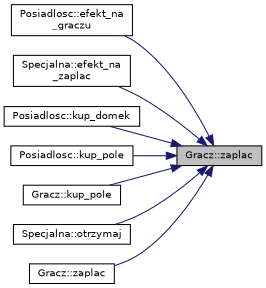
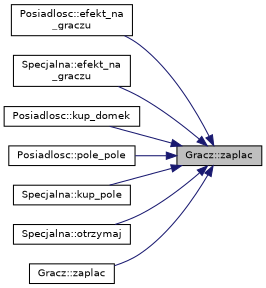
  digraph {
    rankdir=RL
    node [color=black fillcolor=white fontname=Helvetica fontsize=10 shape=record style=filled]
    edge [color=midnightblue dir=back fontname=Helvetica fontsize=10 labelfontname=Helvetica labelfontsize=10 style=solid]
    n1 [fillcolor=grey75 fontcolor=black height=0.2 label="Gracz::zaplac" width=0.4]
    n2 [height=0.2 label="Posiadlosc::efekt_na\l_graczu" width=0.4]
-   n3 [height=0.2 label="Specjalna::efekt_na\l_zaplac" width=0.4]
+   n3 [height=0.2 label="Specjalna::efekt_na\l_graczu" width=0.4]
    n4 [height=0.2 label="Posiadlosc::kup_domek" width=0.4]
-   n5 [height=0.2 label="Posiadlosc::kup_pole" width=0.4]
-   n6 [height=0.2 label="Gracz::kup_pole" width=0.4]
+   n5 [height=0.2 label="Posiadlosc::pole_pole" width=0.4]
+   n6 [height=0.2 label="Specjalna::kup_pole" width=0.4]
    n7 [height=0.2 label="Specjalna::otrzymaj" width=0.4]
    n8 [height=0.2 label="Gracz::zaplac" width=0.4]
    n1 -> n2
    n1 -> n3
    n1 -> n4
    n1 -> n5
    n1 -> n6
    n1 -> n7
    n1 -> n8
  }
